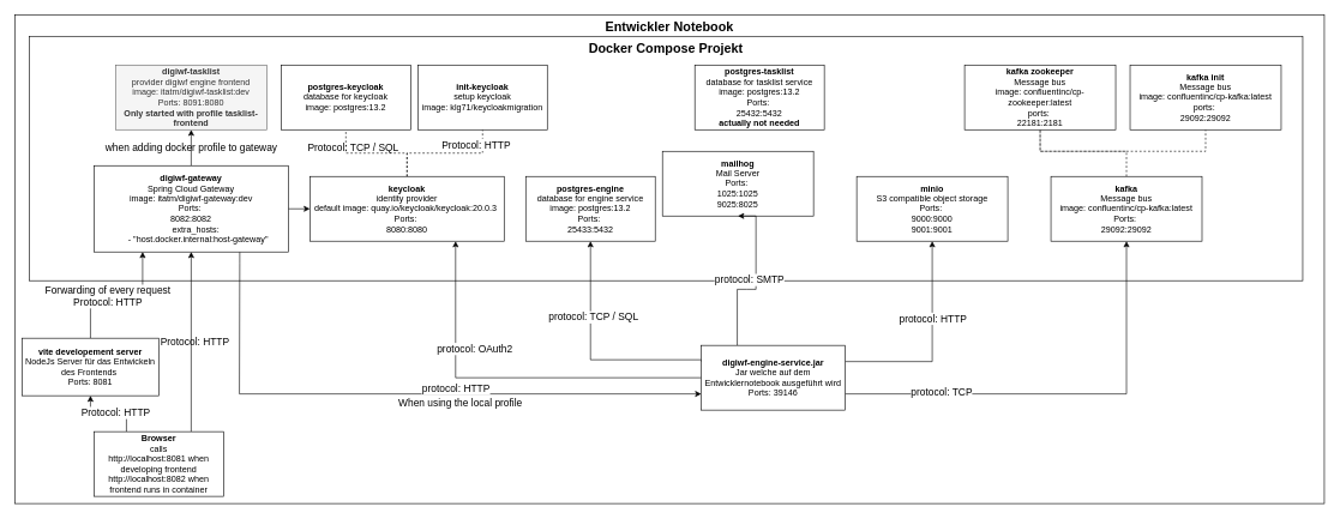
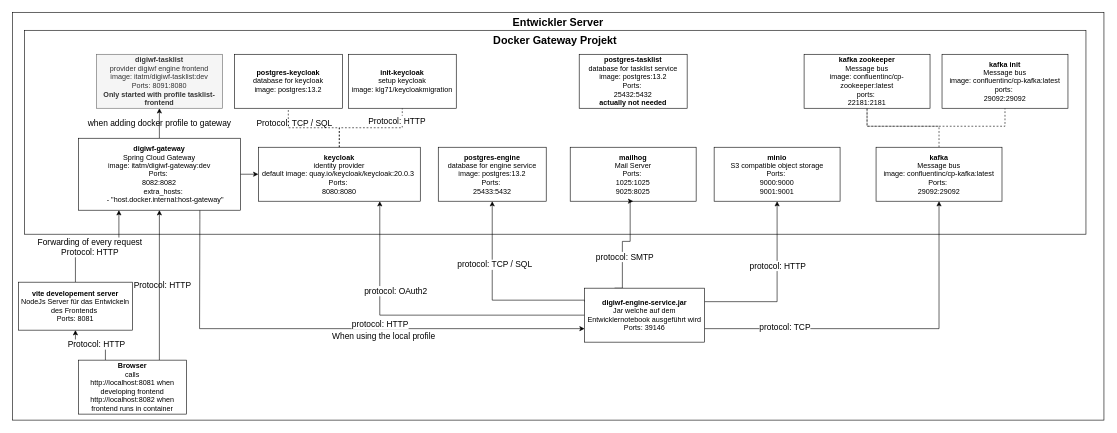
  <mxCell id="0" />
  <mxCell id="1" parent="0" />
- <mxCell id="2" value="Entwickler Notebook&lt;br&gt;&lt;span style=&quot;font-weight: normal;&quot;&gt;Hostnames: localhost, keycloak&lt;/span&gt;" style="rounded=0;whiteSpace=wrap;html=1;fontSize=18;fontStyle=1;verticalAlign=top;" parent="1" vertex="1"><mxGeometry x="20" y="20" width="1820" height="680" as="geometry" /></mxCell>
- <mxCell id="3" value="&lt;b&gt;&lt;font style=&quot;font-size: 18px;&quot;&gt;Docker Compose Projekt&lt;/font&gt;&lt;/b&gt;" style="rounded=0;whiteSpace=wrap;html=1;verticalAlign=top;" parent="1" vertex="1"><mxGeometry x="40" y="50" width="1770" height="340" as="geometry" /></mxCell>
- <mxCell id="4" value="&lt;b&gt;mailhog&lt;/b&gt;&lt;br&gt;Mail Server&lt;br&gt;Ports:&amp;nbsp;&lt;br&gt;1025:1025&lt;br&gt;9025:8025" style="rounded=0;whiteSpace=wrap;html=1;" parent="1" vertex="1"><mxGeometry x="920" y="210" width="210" height="90" as="geometry" /></mxCell>
+ <mxCell id="2" value="Entwickler Server&lt;br&gt;&lt;span style=&quot;font-weight: normal;&quot;&gt;Hostnames: localhost, keycloak&lt;/span&gt;" style="rounded=0;whiteSpace=wrap;html=1;fontSize=18;fontStyle=1;verticalAlign=top;" parent="1" vertex="1"><mxGeometry x="20" y="20" width="1820" height="680" as="geometry" /></mxCell>
+ <mxCell id="3" value="&lt;b&gt;&lt;font style=&quot;font-size: 18px;&quot;&gt;Docker Gateway Projekt&lt;/font&gt;&lt;/b&gt;" style="rounded=0;whiteSpace=wrap;html=1;verticalAlign=top;" parent="1" vertex="1"><mxGeometry x="40" y="50" width="1770" height="340" as="geometry" /></mxCell>
+ <mxCell id="4" value="&lt;b&gt;mailhog&lt;/b&gt;&lt;br&gt;Mail Server&lt;br&gt;Ports:&amp;nbsp;&lt;br&gt;1025:1025&lt;br&gt;9025:8025" style="rounded=0;whiteSpace=wrap;html=1;" parent="1" vertex="1"><mxGeometry x="950" y="245" width="210" height="90" as="geometry" /></mxCell>
  <mxCell id="5" value="&lt;b&gt;minio&lt;/b&gt;&lt;br&gt;S3 compatible object storage&lt;br&gt;Ports:&amp;nbsp;&lt;br&gt;9000:9000&lt;br&gt;9001:9001" style="rounded=0;whiteSpace=wrap;html=1;" parent="1" vertex="1"><mxGeometry x="1190" y="245" width="210" height="90" as="geometry" /></mxCell>
  <mxCell id="6" style="edgeStyle=orthogonalEdgeStyle;rounded=0;orthogonalLoop=1;jettySize=auto;html=1;exitX=0.5;exitY=0;exitDx=0;exitDy=0;entryX=0.5;entryY=1;entryDx=0;entryDy=0;dashed=1;labelBackgroundColor=none;fontSize=14;endArrow=none;endFill=0;" edge="1" parent="1" source="7" target="9"><mxGeometry relative="1" as="geometry"><Array as="points"><mxPoint x="1565" y="210" /><mxPoint x="1445" y="210" /></Array></mxGeometry></mxCell>
  <mxCell id="7" value="&lt;b&gt;kafka&lt;/b&gt;&lt;br&gt;Message bus&lt;br&gt;image: confluentinc/cp-kafka:latest&lt;br&gt;Ports:&amp;nbsp;&lt;br&gt;29092:29092" style="rounded=0;whiteSpace=wrap;html=1;" parent="1" vertex="1"><mxGeometry x="1460" y="245" width="210" height="90" as="geometry" /></mxCell>
  <mxCell id="8" style="edgeStyle=orthogonalEdgeStyle;rounded=0;orthogonalLoop=1;jettySize=auto;html=1;exitX=0.5;exitY=1;exitDx=0;exitDy=0;entryX=0.5;entryY=1;entryDx=0;entryDy=0;dashed=1;fontSize=18;endArrow=none;endFill=0;" parent="1" source="9" target="10" edge="1"><mxGeometry relative="1" as="geometry"><Array as="points"><mxPoint x="1445" y="210" /><mxPoint x="1675" y="210" /></Array></mxGeometry></mxCell>
  <mxCell id="9" value="&lt;b&gt;kafka zookeeper&lt;/b&gt;&lt;br&gt;Message bus&lt;br&gt;image: confluentinc/cp-zookeeper:latest&lt;br&gt;ports:&amp;nbsp;&lt;br&gt;22181:2181" style="rounded=0;whiteSpace=wrap;html=1;" parent="1" vertex="1"><mxGeometry x="1340" y="90" width="210" height="90" as="geometry" /></mxCell>
  <mxCell id="10" value="&lt;b&gt;kafka init&lt;/b&gt;&lt;br&gt;Message bus&lt;br&gt;image: confluentinc/cp-kafka:latest&lt;br&gt;ports:&amp;nbsp;&lt;br&gt;29092:29092" style="rounded=0;whiteSpace=wrap;html=1;" parent="1" vertex="1"><mxGeometry x="1570" y="90" width="210" height="90" as="geometry" /></mxCell>
  <mxCell id="11" value="When using the local profile" style="edgeStyle=orthogonalEdgeStyle;rounded=0;orthogonalLoop=1;jettySize=auto;html=1;exitX=0.75;exitY=1;exitDx=0;exitDy=0;entryX=0;entryY=0.75;entryDx=0;entryDy=0;fontSize=14;" parent="1" source="15" target="35" edge="1"><mxGeometry x="0.204" y="-12" relative="1" as="geometry"><mxPoint as="offset" /><Array as="points"><mxPoint x="332" y="365" /><mxPoint x="332" y="548" /><mxPoint x="940" y="548" /></Array></mxGeometry></mxCell>
  <mxCell id="12" value="&lt;font style=&quot;font-size: 14px;&quot;&gt;protocol: HTTP&lt;/font&gt;" style="edgeLabel;html=1;align=center;verticalAlign=middle;resizable=0;points=[];" vertex="1" connectable="0" parent="11"><mxGeometry x="0.35" relative="1" as="geometry"><mxPoint x="-69" y="-8" as="offset" /></mxGeometry></mxCell>
  <mxCell id="13" value="when adding docker profile to gateway" style="edgeStyle=orthogonalEdgeStyle;rounded=0;orthogonalLoop=1;jettySize=auto;html=1;exitX=0.5;exitY=0;exitDx=0;exitDy=0;entryX=0.5;entryY=1;entryDx=0;entryDy=0;labelBackgroundColor=none;fontSize=14;" edge="1" parent="1" source="15" target="16"><mxGeometry relative="1" as="geometry" /></mxCell>
  <mxCell id="14" style="edgeStyle=orthogonalEdgeStyle;rounded=0;orthogonalLoop=1;jettySize=auto;html=1;exitX=1;exitY=0.5;exitDx=0;exitDy=0;entryX=0;entryY=0.5;entryDx=0;entryDy=0;labelBackgroundColor=none;fontSize=14;endArrow=classic;endFill=1;" edge="1" parent="1" source="15" target="20"><mxGeometry relative="1" as="geometry" /></mxCell>
  <mxCell id="15" value="&lt;b&gt;digiwf-gateway&lt;/b&gt;&lt;br&gt;Spring Cloud Gateway&lt;br&gt;image:&amp;nbsp;itatm/digiwf-gateway:dev&lt;br&gt;Ports:&amp;nbsp;&lt;br&gt;8082:8082&lt;br&gt;&lt;div&gt;&amp;nbsp; &amp;nbsp; extra_hosts:&lt;/div&gt;&lt;div&gt;&amp;nbsp; &amp;nbsp; &amp;nbsp; - &quot;host.docker.internal:host-gateway&quot;&lt;/div&gt;" style="rounded=0;whiteSpace=wrap;html=1;" parent="1" vertex="1"><mxGeometry x="130" y="230" width="270" height="120" as="geometry" /></mxCell>
  <mxCell id="16" value="&lt;b&gt;digiwf-tasklist&lt;/b&gt;&lt;br&gt;provider digiwf engine frontend&lt;br&gt;image:&amp;nbsp;itatm/digiwf-tasklist:dev&lt;br&gt;Ports:&amp;nbsp;8091&lt;span style=&quot;background-color: initial;&quot;&gt;:8080&lt;/span&gt;&lt;br&gt;&lt;b&gt;Only started with profile tasklist-frontend&lt;/b&gt;" style="rounded=0;whiteSpace=wrap;html=1;fillColor=#f5f5f5;fontColor=#333333;strokeColor=#666666;" parent="1" vertex="1"><mxGeometry x="160" y="90" width="210" height="90" as="geometry" /></mxCell>
  <mxCell id="17" style="edgeStyle=orthogonalEdgeStyle;rounded=0;orthogonalLoop=1;jettySize=auto;html=1;exitX=0.5;exitY=0;exitDx=0;exitDy=0;entryX=0.5;entryY=1;entryDx=0;entryDy=0;dashed=1;endArrow=none;endFill=0;" parent="1" source="20" target="21" edge="1"><mxGeometry relative="1" as="geometry" /></mxCell>
  <mxCell id="18" value="Protocol: HTTP" style="edgeLabel;html=1;align=center;verticalAlign=middle;resizable=0;points=[];fontSize=14;" vertex="1" connectable="0" parent="17"><mxGeometry x="0.66" y="1" relative="1" as="geometry"><mxPoint x="-9" y="-9" as="offset" /></mxGeometry></mxCell>
  <mxCell id="19" value="&#10;&lt;span style=&quot;color: rgb(0, 0, 0); font-family: Helvetica; font-size: 14px; font-style: normal; font-variant-ligatures: normal; font-variant-caps: normal; font-weight: 400; letter-spacing: normal; orphans: 2; text-align: center; text-indent: 0px; text-transform: none; widows: 2; word-spacing: 0px; -webkit-text-stroke-width: 0px; text-decoration-thickness: initial; text-decoration-style: initial; text-decoration-color: initial; float: none; display: inline !important;&quot;&gt;Protocol: TCP / SQL&lt;/span&gt;&#10;&#10;" style="edgeStyle=orthogonalEdgeStyle;rounded=0;orthogonalLoop=1;jettySize=auto;html=1;exitX=0.5;exitY=0;exitDx=0;exitDy=0;entryX=0.5;entryY=1;entryDx=0;entryDy=0;dashed=1;endArrow=none;endFill=0;labelBackgroundColor=none;" parent="1" source="20" target="22" edge="1"><mxGeometry x="0.434" y="-2" relative="1" as="geometry"><mxPoint as="offset" /></mxGeometry></mxCell>
  <mxCell id="20" value="&lt;b&gt;keycloak&lt;/b&gt;&lt;br&gt;identity provider&lt;br&gt;default image:&amp;nbsp;quay.io/keycloak/keycloak:20.0.3&amp;nbsp;&lt;br&gt;Ports:&amp;nbsp;&lt;br&gt;8080:8080" style="rounded=0;whiteSpace=wrap;html=1;" parent="1" vertex="1"><mxGeometry x="430" y="245" width="270" height="90" as="geometry" /></mxCell>
  <mxCell id="21" value="&lt;b&gt;init-keycloak&lt;/b&gt;&lt;br&gt;setup keycloak&lt;br&gt;image:&amp;nbsp;klg71/keycloakmigration" style="rounded=0;whiteSpace=wrap;html=1;" parent="1" vertex="1"><mxGeometry x="580" y="90" width="180" height="90" as="geometry" /></mxCell>
  <mxCell id="22" value="&lt;b&gt;postgres-keycloak&lt;/b&gt;&lt;br&gt;database for keycloak&lt;br&gt;image:&amp;nbsp;postgres:13.2" style="rounded=0;whiteSpace=wrap;html=1;" parent="1" vertex="1"><mxGeometry x="390" y="90" width="180" height="90" as="geometry" /></mxCell>
  <mxCell id="23" value="&lt;b&gt;postgres-engine&lt;br&gt;&lt;/b&gt;database for engine service&lt;br&gt;image:&amp;nbsp;postgres:13.2&lt;br&gt;Ports:&amp;nbsp;&lt;br style=&quot;border-color: var(--border-color);&quot;&gt;25433:5432" style="rounded=0;whiteSpace=wrap;html=1;" parent="1" vertex="1"><mxGeometry x="730" y="245" width="180" height="90" as="geometry" /></mxCell>
  <mxCell id="24" value="&lt;b&gt;postgres-tasklist&lt;br&gt;&lt;/b&gt;database for tasklist service&lt;br&gt;image:&amp;nbsp;postgres:13.2&lt;br&gt;Ports:&amp;nbsp;&lt;br style=&quot;border-color: var(--border-color);&quot;&gt;25432:5432&lt;br&gt;&lt;b&gt;actually not needed&lt;/b&gt;" style="rounded=0;whiteSpace=wrap;html=1;" parent="1" vertex="1"><mxGeometry x="965" y="90" width="180" height="90" as="geometry" /></mxCell>
  <mxCell id="25" style="edgeStyle=orthogonalEdgeStyle;rounded=0;orthogonalLoop=1;jettySize=auto;html=1;exitX=0;exitY=0.25;exitDx=0;exitDy=0;entryX=0.5;entryY=1;entryDx=0;entryDy=0;fontSize=14;endArrow=classic;endFill=1;" parent="1" source="35" target="23" edge="1"><mxGeometry relative="1" as="geometry"><Array as="points"><mxPoint x="820" y="500" /></Array></mxGeometry></mxCell>
  <mxCell id="26" value="protocol: TCP / SQL" style="edgeLabel;html=1;align=center;verticalAlign=middle;resizable=0;points=[];fontSize=14;" parent="25" vertex="1" connectable="0"><mxGeometry x="-0.244" y="1" relative="1" as="geometry"><mxPoint x="-31" y="-61" as="offset" /></mxGeometry></mxCell>
  <mxCell id="27" style="edgeStyle=orthogonalEdgeStyle;rounded=0;orthogonalLoop=1;jettySize=auto;html=1;exitX=1;exitY=0.75;exitDx=0;exitDy=0;entryX=0.5;entryY=1;entryDx=0;entryDy=0;labelBackgroundColor=none;fontSize=14;" edge="1" parent="1" source="35" target="7"><mxGeometry relative="1" as="geometry" /></mxCell>
  <mxCell id="28" value="protocol: TCP" style="edgeLabel;html=1;align=center;verticalAlign=middle;resizable=0;points=[];fontSize=14;" vertex="1" connectable="0" parent="27"><mxGeometry x="-0.559" y="2" relative="1" as="geometry"><mxPoint as="offset" /></mxGeometry></mxCell>
  <mxCell id="29" style="edgeStyle=orthogonalEdgeStyle;rounded=0;orthogonalLoop=1;jettySize=auto;html=1;exitX=0.25;exitY=0;exitDx=0;exitDy=0;entryX=0.5;entryY=1;entryDx=0;entryDy=0;labelBackgroundColor=none;fontSize=14;" edge="1" parent="1" source="35" target="4"><mxGeometry relative="1" as="geometry"><Array as="points"><mxPoint x="1037" y="402" /><mxPoint x="1050" y="402" /><mxPoint x="1050" y="335" /></Array></mxGeometry></mxCell>
  <mxCell id="30" value="protocol: SMTP" style="edgeLabel;html=1;align=center;verticalAlign=middle;resizable=0;points=[];fontSize=14;" vertex="1" connectable="0" parent="29"><mxGeometry x="0.41" y="3" relative="1" as="geometry"><mxPoint x="-7" y="45" as="offset" /></mxGeometry></mxCell>
  <mxCell id="31" style="edgeStyle=orthogonalEdgeStyle;rounded=0;orthogonalLoop=1;jettySize=auto;html=1;exitX=1;exitY=0.25;exitDx=0;exitDy=0;entryX=0.5;entryY=1;entryDx=0;entryDy=0;labelBackgroundColor=none;fontSize=14;" edge="1" parent="1" source="35" target="5"><mxGeometry relative="1" as="geometry" /></mxCell>
  <mxCell id="32" value="protocol: HTTP" style="edgeLabel;html=1;align=center;verticalAlign=middle;resizable=0;points=[];fontSize=14;" vertex="1" connectable="0" parent="31"><mxGeometry x="0.343" relative="1" as="geometry"><mxPoint y="13" as="offset" /></mxGeometry></mxCell>
  <mxCell id="33" style="edgeStyle=orthogonalEdgeStyle;rounded=0;orthogonalLoop=1;jettySize=auto;html=1;exitX=0;exitY=0.5;exitDx=0;exitDy=0;entryX=0.75;entryY=1;entryDx=0;entryDy=0;labelBackgroundColor=none;fontSize=14;" edge="1" parent="1" source="35" target="20"><mxGeometry relative="1" as="geometry" /></mxCell>
  <mxCell id="34" value="protocol: OAuth2" style="edgeLabel;html=1;align=center;verticalAlign=middle;resizable=0;points=[];fontSize=14;" vertex="1" connectable="0" parent="33"><mxGeometry x="0.19" y="1" relative="1" as="geometry"><mxPoint y="-42" as="offset" /></mxGeometry></mxCell>
  <mxCell id="35" value="&lt;b&gt;digiwf-engine-service.jar&lt;/b&gt;&lt;br&gt;Jar welche auf dem Entwicklernotebook ausgeführt wird&lt;br&gt;Ports:&amp;nbsp;39146" style="rounded=0;whiteSpace=wrap;html=1;" parent="1" vertex="1"><mxGeometry x="974" y="480" width="200" height="90" as="geometry" /></mxCell>
  <mxCell id="36" value="Forwarding of every request&lt;br&gt;Protocol: HTTP" style="edgeStyle=orthogonalEdgeStyle;rounded=0;orthogonalLoop=1;jettySize=auto;html=1;entryX=0.25;entryY=1;entryDx=0;entryDy=0;fontSize=14;endArrow=classic;endFill=1;" parent="1" source="37" target="15" edge="1"><mxGeometry x="-0.127" y="-2" relative="1" as="geometry"><mxPoint as="offset" /></mxGeometry></mxCell>
  <mxCell id="37" value="&lt;b&gt;vite developement server&lt;/b&gt;&lt;br&gt;NodeJs Server für das Entwickeln des Frontends&amp;nbsp;&lt;br&gt;Ports:&amp;nbsp;8081" style="rounded=0;whiteSpace=wrap;html=1;" parent="1" vertex="1"><mxGeometry x="30" y="470" width="190" height="80" as="geometry" /></mxCell>
  <mxCell id="38" style="edgeStyle=orthogonalEdgeStyle;rounded=0;orthogonalLoop=1;jettySize=auto;html=1;exitX=0.25;exitY=0;exitDx=0;exitDy=0;entryX=0.5;entryY=1;entryDx=0;entryDy=0;" parent="1" source="41" target="37" edge="1"><mxGeometry relative="1" as="geometry" /></mxCell>
  <mxCell id="39" value="Protocol: HTTP" style="edgeLabel;html=1;align=center;verticalAlign=middle;resizable=0;points=[];fontSize=14;" vertex="1" connectable="0" parent="38"><mxGeometry x="-0.177" y="-2" relative="1" as="geometry"><mxPoint as="offset" /></mxGeometry></mxCell>
  <mxCell id="40" value="&#10;&lt;span style=&quot;color: rgb(0, 0, 0); font-family: Helvetica; font-size: 14px; font-style: normal; font-variant-ligatures: normal; font-variant-caps: normal; font-weight: 400; letter-spacing: normal; orphans: 2; text-align: center; text-indent: 0px; text-transform: none; widows: 2; word-spacing: 0px; -webkit-text-stroke-width: 0px; text-decoration-thickness: initial; text-decoration-style: initial; text-decoration-color: initial; float: none; display: inline !important;&quot;&gt;Protocol: HTTP&lt;/span&gt;&#10;&#10;" style="edgeStyle=orthogonalEdgeStyle;rounded=0;orthogonalLoop=1;jettySize=auto;html=1;exitX=0.75;exitY=0;exitDx=0;exitDy=0;entryX=0.5;entryY=1;entryDx=0;entryDy=0;fontSize=14;labelBackgroundColor=none;" parent="1" source="41" target="15" edge="1"><mxGeometry x="-0.064" y="-5" relative="1" as="geometry"><mxPoint y="1" as="offset" /></mxGeometry></mxCell>
  <mxCell id="41" value="&lt;b&gt;Browser &lt;/b&gt;&lt;br&gt;calls&lt;br&gt;http://localhost:8081 when developing frontend&lt;br&gt;http://localhost:8082 when frontend runs in container" style="rounded=0;whiteSpace=wrap;html=1;" parent="1" vertex="1"><mxGeometry x="130" y="600" width="180" height="90" as="geometry" /></mxCell>
